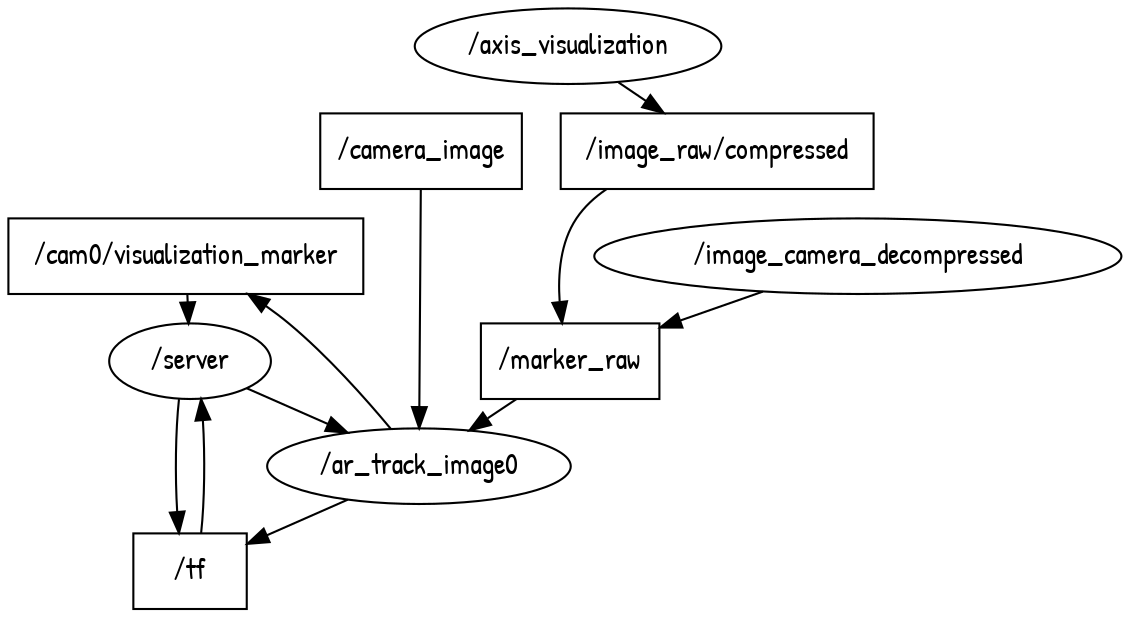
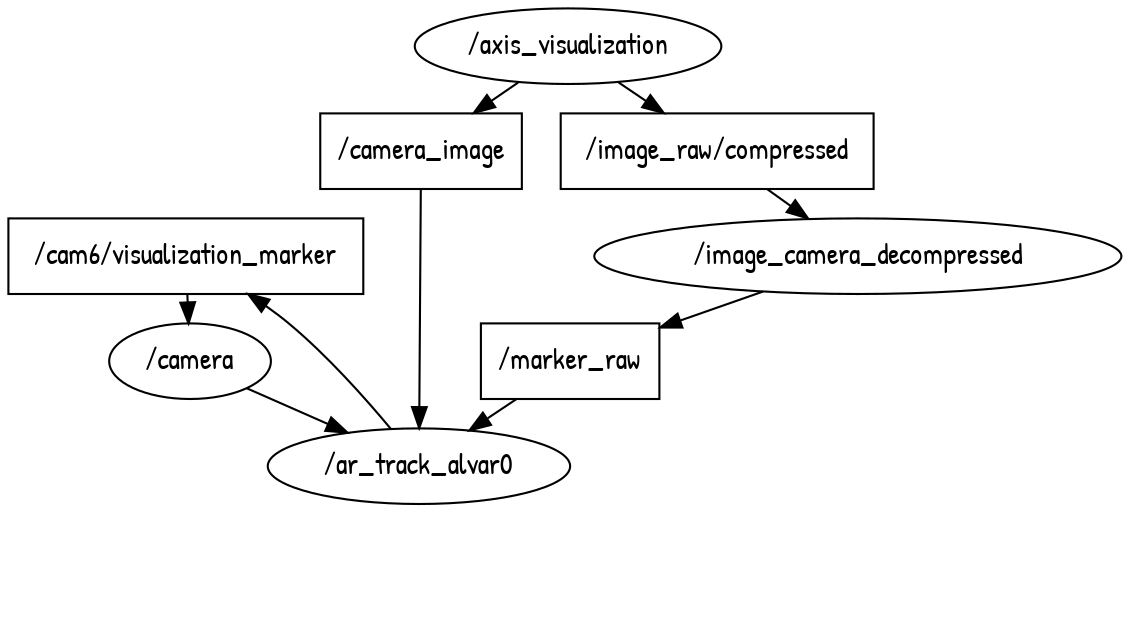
  digraph {
    compound=True
    fontname="Patrick Hand"
    rank=same
    rankdir=TB
    ranksep=0.2
    node [fontname="Patrick Hand" shape=box]
    edge [fontname="Patrick Hand" penwidth=1]
-   n1 [height=0.5 label="/cam0/visualization_marker" width=2.3472]
-   n2 [height=0.5 label="/server" shape=ellipse width=0.95686]
-   n3 [height=0.5 label="/tf" width=0.75]
-   n4 [height=0.5 label="/ar_track_image0" shape=ellipse width=1.8957]
+   n1 [height=0.5 label="/cam6/visualization_marker" width=2.3472]
+   n2 [height=0.5 label="/camera" shape=ellipse width=0.95686]
+   n4 [height=0.5 label="/ar_track_alvar0" shape=ellipse width=1.8957]
    n5 [height=0.5 label="/marker_raw" width=1.125]
    n6 [height=0.5 label="/camera_image" width=1.2361]
    n7 [height=0.5 label="/image_raw/compressed" width=2.0694]
    n8 [height=0.5 label="/image_camera_decompressed" shape=ellipse width=3.4844]
    n9 [height=0.5 label="/axis_visualization" shape=ellipse width=1.9498]
    n1 -> n2
-   n2 -> n3
    n2 -> n4
-   n3 -> n2
    n4 -> n1
-   n4 -> n3
    n5 -> n4
    n6 -> n4
-   n7 -> n5
+   n7 -> n8
    n8 -> n5
+   n9 -> n6
    n9 -> n7
  }
